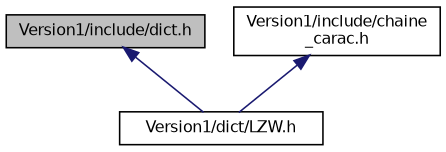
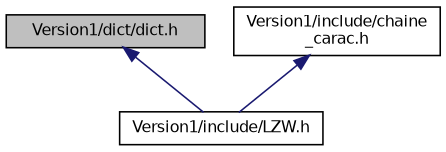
  digraph {
    node [color=black fillcolor=white fontname=Helvetica fontsize=10 shape=record style=filled]
    edge [color=midnightblue dir=back fontname=Helvetica fontsize=10 labelfontname=Helvetica labelfontsize=10 style=solid]
-   n1 [fillcolor=grey75 fontcolor=black height=0.2 label="Version1/include/dict.h" width=0.4]
-   n2 [height=0.2 label="Version1/dict/LZW.h" width=0.4]
+   n1 [fillcolor=grey75 fontcolor=black height=0.2 label="Version1/dict/dict.h" width=0.4]
+   n2 [height=0.2 label="Version1/include/LZW.h" width=0.4]
    n3 [height=0.2 label="Version1/include/chaine\l_carac.h" width=0.4]
    n1 -> n2
    n3 -> n2
  }
